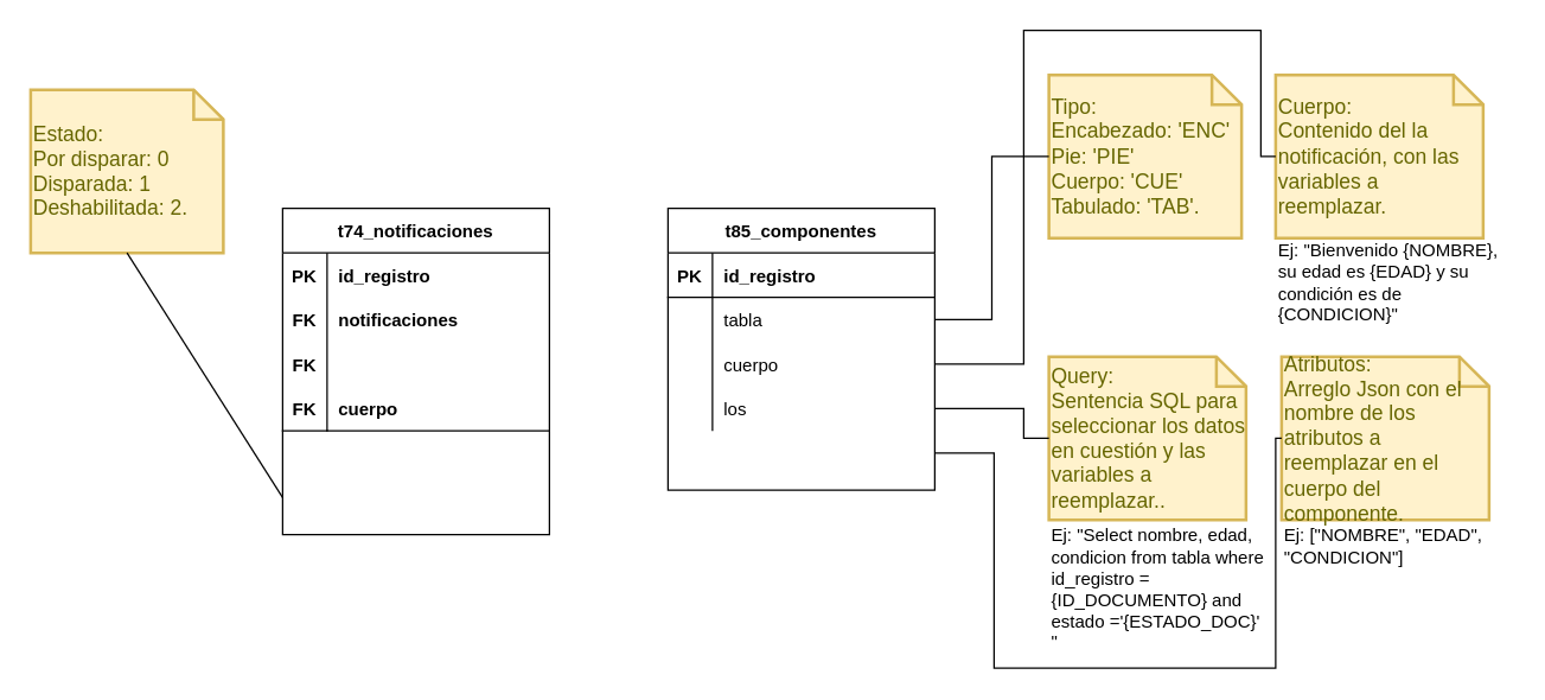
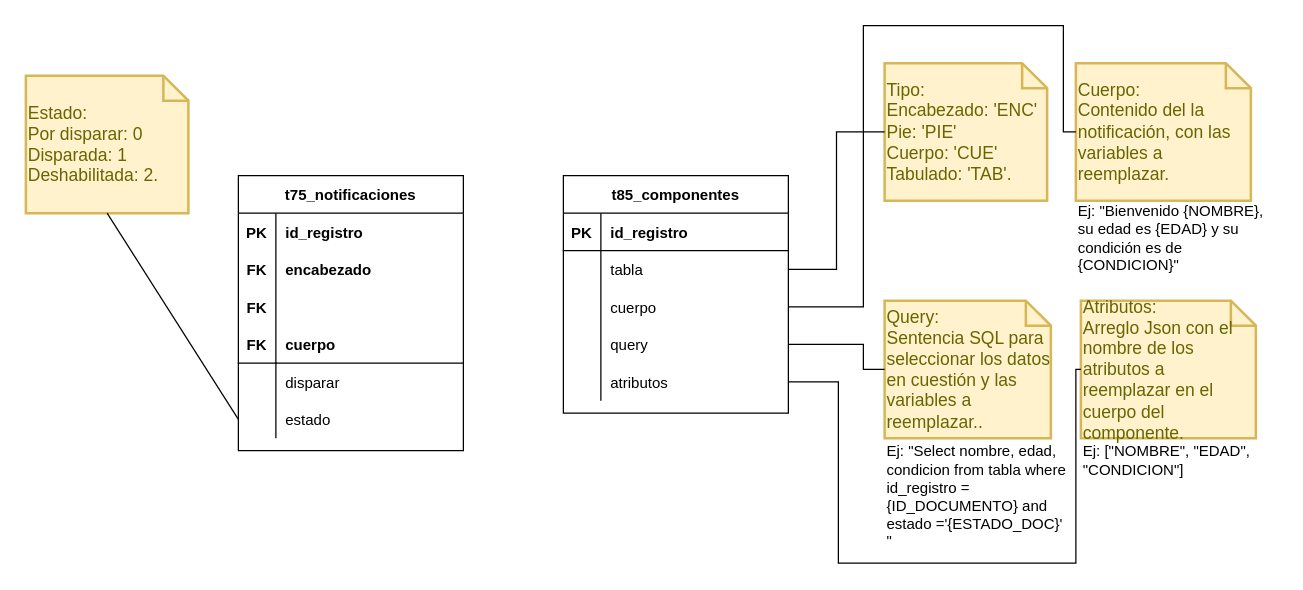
  <mxCell id="0" />
  <mxCell id="1" parent="0" />
  <mxCell id="2" value="Tipo: &lt;br&gt;Encabezado: 'ENC'&lt;br&gt;Pie: 'PIE'&lt;br&gt;Cuerpo: 'CUE'&lt;br&gt;Tabulado: 'TAB'." style="shape=note;strokeWidth=2;fontSize=14;size=20;whiteSpace=wrap;html=1;fillColor=#fff2cc;strokeColor=#d6b656;fontColor=#666600;align=left;" vertex="1" parent="1"><mxGeometry x="707" y="50" width="130" height="110" as="geometry" /></mxCell>
  <mxCell id="3" value="" style="endArrow=none;html=1;rounded=0;entryX=0;entryY=0.5;entryDx=0;entryDy=0;entryPerimeter=0;exitX=1;exitY=0.5;exitDx=0;exitDy=0;edgeStyle=orthogonalEdgeStyle;" edge="1" parent="1" source="26" target="2"><mxGeometry relative="1" as="geometry"><mxPoint x="620" y="320" as="sourcePoint" /><mxPoint x="780" y="320" as="targetPoint" /></mxGeometry></mxCell>
- <mxCell id="4" value="t74_notificaciones" style="shape=table;startSize=30;container=1;collapsible=1;childLayout=tableLayout;fixedRows=1;rowLines=0;fontStyle=1;align=center;resizeLast=1;" vertex="1" parent="1"><mxGeometry x="190" y="140" width="180" height="220" as="geometry" /></mxCell>
+ <mxCell id="4" value="t75_notificaciones" style="shape=table;startSize=30;container=1;collapsible=1;childLayout=tableLayout;fixedRows=1;rowLines=0;fontStyle=1;align=center;resizeLast=1;" vertex="1" parent="1"><mxGeometry x="190" y="140" width="180" height="220" as="geometry" /></mxCell>
  <mxCell id="5" value="" style="shape=partialRectangle;collapsible=0;dropTarget=0;pointerEvents=0;fillColor=none;top=0;left=0;bottom=0;right=0;points=[[0,0.5],[1,0.5]];portConstraint=eastwest;" vertex="1" parent="4"><mxGeometry y="30" width="180" height="30" as="geometry" /></mxCell>
  <mxCell id="6" value="PK" style="shape=partialRectangle;connectable=0;fillColor=none;top=0;left=0;bottom=0;right=0;fontStyle=1;overflow=hidden;" vertex="1" parent="5"><mxGeometry width="30" height="30" as="geometry" /></mxCell>
  <mxCell id="7" value="id_registro" style="shape=partialRectangle;connectable=0;fillColor=none;top=0;left=0;bottom=0;right=0;align=left;spacingLeft=6;fontStyle=1;overflow=hidden;" vertex="1" parent="5"><mxGeometry x="30" width="150" height="30" as="geometry" /></mxCell>
  <mxCell id="8" value="" style="shape=partialRectangle;collapsible=0;dropTarget=0;pointerEvents=0;fillColor=none;top=0;left=0;bottom=0;right=0;points=[[0,0.5],[1,0.5]];portConstraint=eastwest;" vertex="1" parent="4"><mxGeometry y="60" width="180" height="30" as="geometry" /></mxCell>
  <mxCell id="9" value="FK" style="shape=partialRectangle;connectable=0;fillColor=none;top=0;left=0;bottom=0;right=0;editable=1;overflow=hidden;fontStyle=1" vertex="1" parent="8"><mxGeometry width="30" height="30" as="geometry" /></mxCell>
- <mxCell id="10" value="notificaciones" style="shape=partialRectangle;connectable=0;fillColor=none;top=0;left=0;bottom=0;right=0;align=left;spacingLeft=6;overflow=hidden;fontStyle=1" vertex="1" parent="8"><mxGeometry x="30" width="150" height="30" as="geometry" /></mxCell>
+ <mxCell id="10" value="encabezado" style="shape=partialRectangle;connectable=0;fillColor=none;top=0;left=0;bottom=0;right=0;align=left;spacingLeft=6;overflow=hidden;fontStyle=1" vertex="1" parent="8"><mxGeometry x="30" width="150" height="30" as="geometry" /></mxCell>
  <mxCell id="11" value="" style="shape=partialRectangle;collapsible=0;dropTarget=0;pointerEvents=0;fillColor=none;top=0;left=0;bottom=0;right=0;points=[[0,0.5],[1,0.5]];portConstraint=eastwest;" vertex="1" parent="4"><mxGeometry y="90" width="180" height="30" as="geometry" /></mxCell>
  <mxCell id="12" value="FK" style="shape=partialRectangle;connectable=0;fillColor=none;top=0;left=0;bottom=0;right=0;editable=1;overflow=hidden;fontStyle=1" vertex="1" parent="11"><mxGeometry width="30" height="30" as="geometry" /></mxCell>
  <mxCell id="13" value="" style="shape=partialRectangle;collapsible=0;dropTarget=0;pointerEvents=0;fillColor=none;top=0;left=0;bottom=0;right=0;points=[[0,0.5],[1,0.5]];portConstraint=eastwest;fontStyle=1" vertex="1" parent="4"><mxGeometry y="120" width="180" height="30" as="geometry" /></mxCell>
  <mxCell id="14" value="FK" style="shape=partialRectangle;connectable=0;fillColor=none;top=0;left=0;bottom=1;right=0;editable=1;overflow=hidden;fontStyle=1" vertex="1" parent="13"><mxGeometry width="30" height="30" as="geometry" /></mxCell>
  <mxCell id="15" value="cuerpo" style="shape=partialRectangle;connectable=0;fillColor=none;top=0;left=0;bottom=1;right=0;align=left;spacingLeft=6;overflow=hidden;fontStyle=1" vertex="1" parent="13"><mxGeometry x="30" width="150" height="30" as="geometry" /></mxCell>
  <mxCell id="16" value="" style="shape=partialRectangle;collapsible=0;dropTarget=0;pointerEvents=0;fillColor=none;top=0;left=0;bottom=0;right=0;points=[[0,0.5],[1,0.5]];portConstraint=eastwest;" vertex="1" parent="4"><mxGeometry y="150" width="180" height="30" as="geometry" /></mxCell>
  <mxCell id="17" value="" style="shape=partialRectangle;connectable=0;fillColor=none;top=0;left=0;bottom=0;right=0;editable=1;overflow=hidden;" vertex="1" parent="16"><mxGeometry width="30" height="30" as="geometry" /></mxCell>
+ <mxCell id="18" value="disparar" style="shape=partialRectangle;connectable=0;fillColor=none;top=0;left=0;bottom=0;right=0;align=left;spacingLeft=6;overflow=hidden;" vertex="1" parent="16"><mxGeometry x="30" width="150" height="30" as="geometry" /></mxCell>
  <mxCell id="19" value="" style="shape=partialRectangle;collapsible=0;dropTarget=0;pointerEvents=0;fillColor=none;top=0;left=0;bottom=0;right=0;points=[[0,0.5],[1,0.5]];portConstraint=eastwest;" vertex="1" parent="4"><mxGeometry y="180" width="180" height="30" as="geometry" /></mxCell>
  <mxCell id="20" value="" style="shape=partialRectangle;connectable=0;fillColor=none;top=0;left=0;bottom=0;right=0;editable=1;overflow=hidden;" vertex="1" parent="19"><mxGeometry width="30" height="30" as="geometry" /></mxCell>
+ <mxCell id="21" value="estado" style="shape=partialRectangle;connectable=0;fillColor=none;top=0;left=0;bottom=0;right=0;align=left;spacingLeft=6;overflow=hidden;" vertex="1" parent="19"><mxGeometry x="30" width="150" height="30" as="geometry" /></mxCell>
  <mxCell id="22" value="t85_componentes" style="shape=table;startSize=30;container=1;collapsible=1;childLayout=tableLayout;fixedRows=1;rowLines=0;fontStyle=1;align=center;resizeLast=1;" vertex="1" parent="1"><mxGeometry x="450" y="140" width="180" height="190" as="geometry" /></mxCell>
  <mxCell id="23" value="" style="shape=partialRectangle;collapsible=0;dropTarget=0;pointerEvents=0;fillColor=none;top=0;left=0;bottom=1;right=0;points=[[0,0.5],[1,0.5]];portConstraint=eastwest;" vertex="1" parent="22"><mxGeometry y="30" width="180" height="30" as="geometry" /></mxCell>
  <mxCell id="24" value="PK" style="shape=partialRectangle;connectable=0;fillColor=none;top=0;left=0;bottom=0;right=0;fontStyle=1;overflow=hidden;" vertex="1" parent="23"><mxGeometry width="30" height="30" as="geometry" /></mxCell>
  <mxCell id="25" value="id_registro" style="shape=partialRectangle;connectable=0;fillColor=none;top=0;left=0;bottom=0;right=0;align=left;spacingLeft=6;fontStyle=1;overflow=hidden;" vertex="1" parent="23"><mxGeometry x="30" width="150" height="30" as="geometry" /></mxCell>
  <mxCell id="26" value="" style="shape=partialRectangle;collapsible=0;dropTarget=0;pointerEvents=0;fillColor=none;top=0;left=0;bottom=0;right=0;points=[[0,0.5],[1,0.5]];portConstraint=eastwest;" vertex="1" parent="22"><mxGeometry y="60" width="180" height="30" as="geometry" /></mxCell>
  <mxCell id="27" value="" style="shape=partialRectangle;connectable=0;fillColor=none;top=0;left=0;bottom=0;right=0;editable=1;overflow=hidden;" vertex="1" parent="26"><mxGeometry width="30" height="30" as="geometry" /></mxCell>
  <mxCell id="28" value="tabla" style="shape=partialRectangle;connectable=0;fillColor=none;top=0;left=0;bottom=0;right=0;align=left;spacingLeft=6;overflow=hidden;" vertex="1" parent="26"><mxGeometry x="30" width="150" height="30" as="geometry" /></mxCell>
  <mxCell id="29" value="" style="shape=partialRectangle;collapsible=0;dropTarget=0;pointerEvents=0;fillColor=none;top=0;left=0;bottom=0;right=0;points=[[0,0.5],[1,0.5]];portConstraint=eastwest;" vertex="1" parent="22"><mxGeometry y="90" width="180" height="30" as="geometry" /></mxCell>
  <mxCell id="30" value="" style="shape=partialRectangle;connectable=0;fillColor=none;top=0;left=0;bottom=0;right=0;editable=1;overflow=hidden;" vertex="1" parent="29"><mxGeometry width="30" height="30" as="geometry" /></mxCell>
  <mxCell id="31" value="cuerpo" style="shape=partialRectangle;connectable=0;fillColor=none;top=0;left=0;bottom=0;right=0;align=left;spacingLeft=6;overflow=hidden;" vertex="1" parent="29"><mxGeometry x="30" width="150" height="30" as="geometry" /></mxCell>
  <mxCell id="32" value="" style="shape=partialRectangle;collapsible=0;dropTarget=0;pointerEvents=0;fillColor=none;top=0;left=0;bottom=0;right=0;points=[[0,0.5],[1,0.5]];portConstraint=eastwest;" vertex="1" parent="22"><mxGeometry y="120" width="180" height="30" as="geometry" /></mxCell>
  <mxCell id="33" value="" style="shape=partialRectangle;connectable=0;fillColor=none;top=0;left=0;bottom=0;right=0;editable=1;overflow=hidden;" vertex="1" parent="32"><mxGeometry width="30" height="30" as="geometry" /></mxCell>
- <mxCell id="34" value="los" style="shape=partialRectangle;connectable=0;fillColor=none;top=0;left=0;bottom=0;right=0;align=left;spacingLeft=6;overflow=hidden;" vertex="1" parent="32"><mxGeometry x="30" width="150" height="30" as="geometry" /></mxCell>
+ <mxCell id="34" value="query" style="shape=partialRectangle;connectable=0;fillColor=none;top=0;left=0;bottom=0;right=0;align=left;spacingLeft=6;overflow=hidden;" vertex="1" parent="32"><mxGeometry x="30" width="150" height="30" as="geometry" /></mxCell>
  <mxCell id="35" value="" style="shape=partialRectangle;collapsible=0;dropTarget=0;pointerEvents=0;fillColor=none;top=0;left=0;bottom=0;right=0;points=[[0,0.5],[1,0.5]];portConstraint=eastwest;" vertex="1" parent="22"><mxGeometry y="150" width="180" height="30" as="geometry" /></mxCell>
  <mxCell id="36" value="" style="shape=partialRectangle;connectable=0;fillColor=none;top=0;left=0;bottom=0;right=0;editable=1;overflow=hidden;" vertex="1" parent="35"><mxGeometry width="30" height="30" as="geometry" /></mxCell>
+ <mxCell id="37" value="atributos" style="shape=partialRectangle;connectable=0;fillColor=none;top=0;left=0;bottom=0;right=0;align=left;spacingLeft=6;overflow=hidden;" vertex="1" parent="35"><mxGeometry x="30" width="150" height="30" as="geometry" /></mxCell>
  <mxCell id="38" value="Estado: &lt;br&gt;Por disparar: 0&lt;br&gt;Disparada: 1&lt;br&gt;Deshabilitada: 2." style="shape=note;strokeWidth=2;fontSize=14;size=20;whiteSpace=wrap;html=1;fillColor=#fff2cc;strokeColor=#d6b656;fontColor=#666600;align=left;" vertex="1" parent="1"><mxGeometry x="20" y="60" width="130" height="110" as="geometry" /></mxCell>
  <mxCell id="39" value="" style="endArrow=none;html=1;rounded=0;entryX=0.5;entryY=1;entryDx=0;entryDy=0;entryPerimeter=0;exitX=0;exitY=0.5;exitDx=0;exitDy=0;" edge="1" parent="1" target="38" source="19"><mxGeometry relative="1" as="geometry"><mxPoint x="-10" y="225" as="sourcePoint" /><mxPoint x="140" y="330" as="targetPoint" /></mxGeometry></mxCell>
  <mxCell id="40" value="Atributos:&lt;br&gt;Arreglo Json con el nombre de los atributos a reemplazar en el cuerpo del componente." style="shape=note;strokeWidth=2;fontSize=14;size=20;whiteSpace=wrap;html=1;fillColor=#fff2cc;strokeColor=#d6b656;fontColor=#666600;align=left;" vertex="1" parent="1"><mxGeometry x="864" y="240" width="140" height="110" as="geometry" /></mxCell>
  <mxCell id="41" value="" style="endArrow=none;html=1;rounded=0;entryX=0;entryY=0.5;entryDx=0;entryDy=0;entryPerimeter=0;exitX=1;exitY=0.5;exitDx=0;exitDy=0;edgeStyle=orthogonalEdgeStyle;" edge="1" parent="1" source="35" target="40"><mxGeometry relative="1" as="geometry"><mxPoint x="540" y="465" as="sourcePoint" /><mxPoint x="645" y="420" as="targetPoint" /><Array as="points"><mxPoint x="670" y="305" /><mxPoint x="670" y="450" /><mxPoint x="860" y="450" /><mxPoint x="860" y="295" /></Array></mxGeometry></mxCell>
  <mxCell id="42" value="Ej: [&quot;NOMBRE&quot;, &quot;EDAD&quot;, &lt;br&gt;&quot;CONDICION&quot;]" style="text;html=1;align=left;verticalAlign=middle;resizable=0;points=[];autosize=1;" vertex="1" parent="1"><mxGeometry x="864" y="353" width="150" height="30" as="geometry" /></mxCell>
  <mxCell id="43" value="Cuerpo:&lt;br&gt;Contenido del la notificación, con las variables a reemplazar." style="shape=note;strokeWidth=2;fontSize=14;size=20;whiteSpace=wrap;html=1;fillColor=#fff2cc;strokeColor=#d6b656;fontColor=#666600;align=left;" vertex="1" parent="1"><mxGeometry x="860" y="50" width="140" height="110" as="geometry" /></mxCell>
  <mxCell id="44" value="Ej: &quot;Bienvenido {NOMBRE}, &lt;br&gt;su edad es {EDAD} y su &lt;br&gt;condición es de &lt;br&gt;{CONDICION}&quot;" style="text;html=1;align=left;verticalAlign=middle;resizable=0;points=[];autosize=1;" vertex="1" parent="1"><mxGeometry x="860" y="160" width="160" height="60" as="geometry" /></mxCell>
  <mxCell id="45" value="" style="endArrow=none;html=1;rounded=0;entryX=0;entryY=0.5;entryDx=0;entryDy=0;entryPerimeter=0;exitX=1;exitY=0.5;exitDx=0;exitDy=0;edgeStyle=orthogonalEdgeStyle;" edge="1" parent="1" source="29" target="43"><mxGeometry relative="1" as="geometry"><mxPoint x="640" y="225" as="sourcePoint" /><mxPoint x="717" y="115" as="targetPoint" /><Array as="points"><mxPoint x="690" y="245" /><mxPoint x="690" y="20" /><mxPoint x="850" y="20" /><mxPoint x="850" y="105" /></Array></mxGeometry></mxCell>
  <mxCell id="46" value="Query:&lt;br&gt;Sentencia SQL para seleccionar los datos en cuestión y las variables a reemplazar.." style="shape=note;strokeWidth=2;fontSize=14;size=20;whiteSpace=wrap;html=1;fillColor=#fff2cc;strokeColor=#d6b656;fontColor=#666600;align=left;" vertex="1" parent="1"><mxGeometry x="707" y="240" width="133" height="110" as="geometry" /></mxCell>
  <mxCell id="47" value="" style="endArrow=none;html=1;rounded=0;entryX=0;entryY=0.5;entryDx=0;entryDy=0;entryPerimeter=0;exitX=1;exitY=0.5;exitDx=0;exitDy=0;edgeStyle=orthogonalEdgeStyle;" edge="1" parent="1" target="46" source="32"><mxGeometry relative="1" as="geometry"><mxPoint x="870" y="355" as="sourcePoint" /><mxPoint x="957" y="225" as="targetPoint" /><Array as="points"><mxPoint x="690" y="275" /><mxPoint x="690" y="295" /></Array></mxGeometry></mxCell>
  <mxCell id="48" value="Ej: &quot;Select nombre, edad, &lt;br&gt;condicion from tabla where &lt;br&gt;id_registro =&lt;br&gt;{ID_DOCUMENTO} and&lt;br&gt;estado ='{ESTADO_DOC}'&lt;br&gt;&quot;" style="text;html=1;align=left;verticalAlign=middle;resizable=0;points=[];autosize=1;" vertex="1" parent="1"><mxGeometry x="707" y="352" width="160" height="90" as="geometry" /></mxCell>
